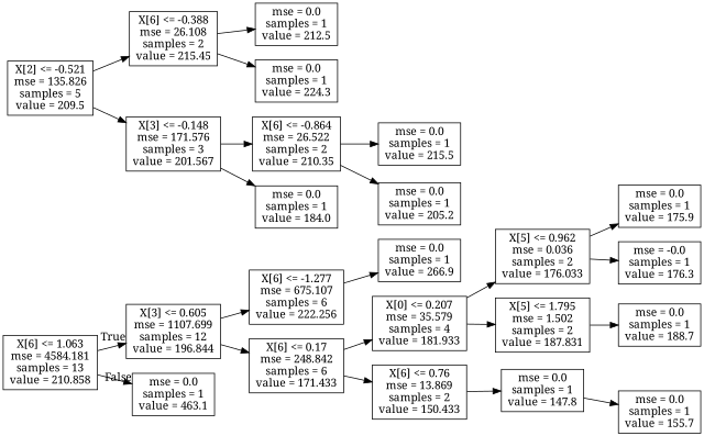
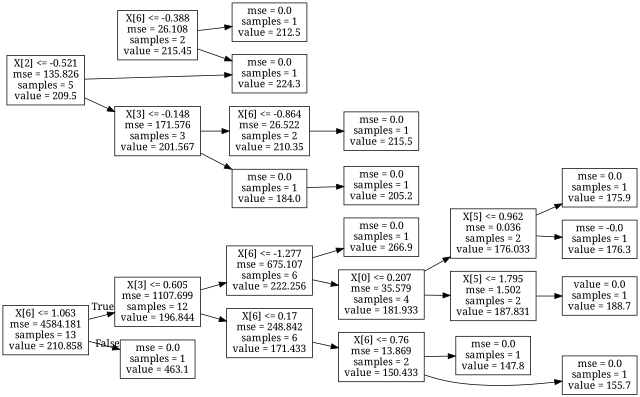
  digraph {
    fontname="Noto Serif"
    rankdir=LR
    node [fontname="Noto Serif" shape=box]
    edge [fontname="Noto Serif"]
    n1 [label="X[6] <= 1.063\nmse = 4584.181\nsamples = 13\nvalue = 210.858"]
    n2 [label="X[3] <= 0.605\nmse = 1107.699\nsamples = 12\nvalue = 196.844"]
    n3 [label="mse = 0.0\nsamples = 1\nvalue = 463.1"]
    n4 [label="X[6] <= -1.277\nmse = 675.107\nsamples = 6\nvalue = 222.256"]
    n5 [label="X[6] <= 0.17\nmse = 248.842\nsamples = 6\nvalue = 171.433"]
    n6 [label="mse = 0.0\nsamples = 1\nvalue = 266.9"]
    n7 [label="X[0] <= 0.207\nmse = 35.579\nsamples = 4\nvalue = 181.933"]
    n8 [label="X[6] <= 0.76\nmse = 13.869\nsamples = 2\nvalue = 150.433"]
    n9 [label="X[2] <= -0.521\nmse = 135.826\nsamples = 5\nvalue = 209.5"]
    n10 [label="X[6] <= -0.388\nmse = 26.108\nsamples = 2\nvalue = 215.45"]
    n11 [label="X[3] <= -0.148\nmse = 171.576\nsamples = 3\nvalue = 201.567"]
    n12 [label="mse = 0.0\nsamples = 1\nvalue = 212.5"]
    n13 [label="mse = 0.0\nsamples = 1\nvalue = 224.3"]
    n14 [label="X[6] <= -0.864\nmse = 26.522\nsamples = 2\nvalue = 210.35"]
    n15 [label="mse = 0.0\nsamples = 1\nvalue = 184.0"]
    n16 [label="mse = 0.0\nsamples = 1\nvalue = 215.5"]
    n17 [label="mse = 0.0\nsamples = 1\nvalue = 205.2"]
    n18 [label="X[5] <= 0.962\nmse = 0.036\nsamples = 2\nvalue = 176.033"]
    n19 [label="X[5] <= 1.795\nmse = 1.502\nsamples = 2\nvalue = 187.831"]
    n20 [label="mse = 0.0\nsamples = 1\nvalue = 147.8"]
    n21 [label="mse = 0.0\nsamples = 1\nvalue = 155.7"]
    n22 [label="mse = 0.0\nsamples = 1\nvalue = 175.9"]
    n23 [label="mse = -0.0\nsamples = 1\nvalue = 176.3"]
-   n24 [label="mse = 0.0\nsamples = 1\nvalue = 188.7"]
+   n24 [label="value = 0.0\nsamples = 1\nvalue = 188.7"]
    n1 -> n2 [headlabel=True labelangle=45 labeldistance=2.5]
    n1 -> n3 [headlabel=False labelangle=-45 labeldistance=2.5]
    n2 -> n4
    n2 -> n5
    n4 -> n6
-   n5 -> n7
+   n4 -> n7
    n5 -> n8
    n7 -> n18
    n7 -> n19
    n8 -> n20
-   n20 -> n21
-   n9 -> n10
+   n8 -> n21
+   n9 -> n13
    n9 -> n11
    n10 -> n12
    n10 -> n13
    n11 -> n14
    n11 -> n15
    n14 -> n16
-   n14 -> n17
+   n15 -> n17
    n18 -> n22
    n18 -> n23
    n19 -> n24
  }
